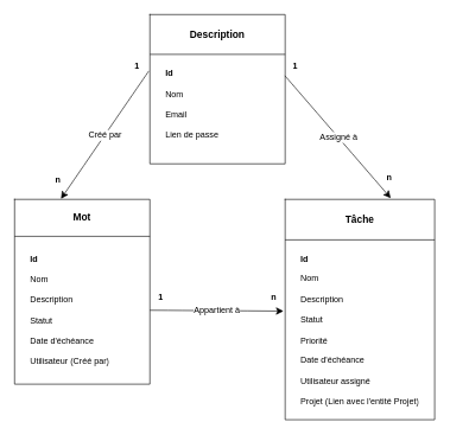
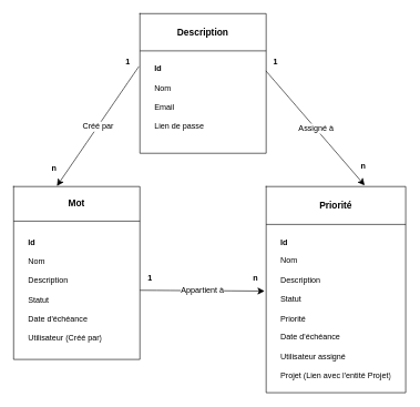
  <mxCell id="0" />
  <mxCell id="1" parent="0" />
  <mxCell id="2" value="" style="shape=table;startSize=0;container=1;collapsible=0;childLayout=tableLayout;align=center;verticalAlign=middle;" vertex="1" parent="1"><mxGeometry x="210" y="20" width="190" height="210" as="geometry" /></mxCell>
  <mxCell id="3" value="" style="shape=tableRow;horizontal=0;startSize=0;swimlaneHead=0;swimlaneBody=0;strokeColor=inherit;top=0;left=0;bottom=0;right=0;collapsible=0;dropTarget=0;fillColor=none;points=[[0,0.5],[1,0.5]];portConstraint=eastwest;" vertex="1" parent="2"><mxGeometry width="190" height="56" as="geometry" /></mxCell>
  <mxCell id="4" value="&lt;b&gt;&lt;font style=&quot;font-size: 14px;&quot;&gt;Description&lt;/font&gt;&lt;/b&gt;" style="shape=partialRectangle;html=1;whiteSpace=wrap;connectable=0;strokeColor=inherit;overflow=hidden;fillColor=none;top=0;left=0;bottom=0;right=0;pointerEvents=1;" vertex="1" parent="3"><mxGeometry width="190" height="56" as="geometry"><mxRectangle width="190" height="56" as="alternateBounds" /></mxGeometry></mxCell>
  <mxCell id="5" value="" style="shape=tableRow;horizontal=0;startSize=0;swimlaneHead=0;swimlaneBody=0;strokeColor=inherit;top=0;left=0;bottom=0;right=0;collapsible=0;dropTarget=0;fillColor=none;points=[[0,0.5],[1,0.5]];portConstraint=eastwest;" vertex="1" parent="2"><mxGeometry y="56" width="190" height="154" as="geometry" /></mxCell>
  <mxCell id="6" value="&lt;b&gt;Id&lt;/b&gt;&lt;div&gt;&lt;br&gt;&lt;div style=&quot;&quot;&gt;Nom&lt;/div&gt;&lt;div style=&quot;&quot;&gt;&lt;br&gt;&lt;/div&gt;&lt;div style=&quot;&quot;&gt;Email&lt;/div&gt;&lt;div style=&quot;&quot;&gt;&lt;br&gt;&lt;/div&gt;&lt;div style=&quot;&quot;&gt;Lien de passe&lt;/div&gt;&lt;div&gt;&lt;br&gt;&lt;/div&gt;&lt;/div&gt;" style="shape=partialRectangle;html=1;whiteSpace=wrap;connectable=0;strokeColor=inherit;overflow=hidden;fillColor=none;top=0;left=0;bottom=0;right=0;pointerEvents=1;align=left;spacingLeft=20;" vertex="1" parent="5"><mxGeometry width="190" height="154" as="geometry"><mxRectangle width="190" height="154" as="alternateBounds" /></mxGeometry></mxCell>
  <mxCell id="7" value="" style="shape=table;startSize=0;container=1;collapsible=0;childLayout=tableLayout;" vertex="1" parent="1"><mxGeometry x="400" y="280" width="210" height="310" as="geometry" /></mxCell>
  <mxCell id="8" value="" style="shape=tableRow;horizontal=0;startSize=0;swimlaneHead=0;swimlaneBody=0;strokeColor=inherit;top=0;left=0;bottom=0;right=0;collapsible=0;dropTarget=0;fillColor=none;points=[[0,0.5],[1,0.5]];portConstraint=eastwest;" vertex="1" parent="7"><mxGeometry width="210" height="57" as="geometry" /></mxCell>
- <mxCell id="9" value="&lt;b&gt;&lt;font style=&quot;font-size: 14px;&quot;&gt;Tâche&lt;/font&gt;&lt;/b&gt;" style="shape=partialRectangle;html=1;whiteSpace=wrap;connectable=0;strokeColor=inherit;overflow=hidden;fillColor=none;top=0;left=0;bottom=0;right=0;pointerEvents=1;" vertex="1" parent="8"><mxGeometry width="210" height="57" as="geometry"><mxRectangle width="210" height="57" as="alternateBounds" /></mxGeometry></mxCell>
+ <mxCell id="9" value="&lt;b&gt;&lt;font style=&quot;font-size: 14px;&quot;&gt;Priorité&lt;/font&gt;&lt;/b&gt;" style="shape=partialRectangle;html=1;whiteSpace=wrap;connectable=0;strokeColor=inherit;overflow=hidden;fillColor=none;top=0;left=0;bottom=0;right=0;pointerEvents=1;" vertex="1" parent="8"><mxGeometry width="210" height="57" as="geometry"><mxRectangle width="210" height="57" as="alternateBounds" /></mxGeometry></mxCell>
  <mxCell id="10" value="" style="shape=tableRow;horizontal=0;startSize=0;swimlaneHead=0;swimlaneBody=0;strokeColor=inherit;top=0;left=0;bottom=0;right=0;collapsible=0;dropTarget=0;fillColor=none;points=[[0,0.5],[1,0.5]];portConstraint=eastwest;" vertex="1" parent="7"><mxGeometry y="57" width="210" height="253" as="geometry" /></mxCell>
  <mxCell id="11" value="&lt;b&gt;Id&lt;/b&gt;&lt;div&gt;&lt;b&gt;&lt;br&gt;&lt;/b&gt;&lt;/div&gt;&lt;div&gt;Nom&lt;/div&gt;&lt;div&gt;&lt;b&gt;&lt;br&gt;&lt;/b&gt;&lt;/div&gt;&lt;div&gt;Description&lt;/div&gt;&lt;div style=&quot;&quot;&gt;&lt;b&gt;&lt;br&gt;&lt;/b&gt;&lt;/div&gt;&lt;div&gt;Statut&lt;/div&gt;&lt;div&gt;&lt;b&gt;&lt;br&gt;&lt;/b&gt;&lt;/div&gt;&lt;div&gt;Priorité&lt;/div&gt;&lt;div&gt;&lt;b&gt;&lt;br&gt;&lt;/b&gt;&lt;/div&gt;&lt;div&gt;Date d'échéance&lt;/div&gt;&lt;div&gt;&lt;b&gt;&lt;br&gt;&lt;/b&gt;&lt;/div&gt;&lt;div&gt;Utilisateur assigné&lt;/div&gt;&lt;div&gt;&lt;b&gt;&lt;br&gt;&lt;/b&gt;&lt;/div&gt;&lt;div&gt;Projet (Lien avec l'entité Projet)&lt;/div&gt;" style="shape=partialRectangle;html=1;whiteSpace=wrap;connectable=0;strokeColor=inherit;overflow=hidden;fillColor=none;top=0;left=0;bottom=0;right=0;pointerEvents=1;align=left;spacingLeft=20;" vertex="1" parent="10"><mxGeometry width="210" height="253" as="geometry"><mxRectangle width="210" height="253" as="alternateBounds" /></mxGeometry></mxCell>
  <mxCell id="12" value="" style="shape=table;startSize=0;container=1;collapsible=0;childLayout=tableLayout;" vertex="1" parent="1"><mxGeometry x="20" y="280" width="190" height="260" as="geometry" /></mxCell>
  <mxCell id="13" value="" style="shape=tableRow;horizontal=0;startSize=0;swimlaneHead=0;swimlaneBody=0;strokeColor=inherit;top=0;left=0;bottom=0;right=0;collapsible=0;dropTarget=0;fillColor=none;points=[[0,0.5],[1,0.5]];portConstraint=eastwest;labelBackgroundColor=#66B2FF;" vertex="1" parent="12"><mxGeometry width="190" height="52" as="geometry" /></mxCell>
  <mxCell id="14" value="&lt;b&gt;&lt;font style=&quot;font-size: 14px;&quot;&gt;Mot&lt;/font&gt;&lt;/b&gt;" style="shape=partialRectangle;html=1;whiteSpace=wrap;connectable=0;strokeColor=inherit;overflow=hidden;fillColor=none;top=0;left=0;bottom=0;right=0;pointerEvents=1;" vertex="1" parent="13"><mxGeometry width="190" height="52" as="geometry"><mxRectangle width="190" height="52" as="alternateBounds" /></mxGeometry></mxCell>
  <mxCell id="15" value="" style="shape=tableRow;horizontal=0;startSize=0;swimlaneHead=0;swimlaneBody=0;strokeColor=inherit;top=0;left=0;bottom=0;right=0;collapsible=0;dropTarget=0;fillColor=none;points=[[0,0.5],[1,0.5]];portConstraint=eastwest;" vertex="1" parent="12"><mxGeometry y="52" width="190" height="208" as="geometry" /></mxCell>
  <mxCell id="16" value="&lt;b&gt;Id&lt;/b&gt;&lt;div&gt;&lt;b&gt;&lt;br&gt;&lt;/b&gt;&lt;/div&gt;&lt;div&gt;Nom&lt;/div&gt;&lt;div&gt;&lt;b&gt;&lt;br&gt;&lt;/b&gt;&lt;/div&gt;&lt;div&gt;Description&lt;/div&gt;&lt;div&gt;&lt;b&gt;&lt;br&gt;&lt;/b&gt;&lt;/div&gt;&lt;div&gt;Statut&lt;/div&gt;&lt;div&gt;&lt;b&gt;&lt;br&gt;&lt;/b&gt;&lt;/div&gt;&lt;div&gt;Date d'échéance&lt;/div&gt;&lt;div&gt;&lt;b&gt;&lt;br&gt;&lt;/b&gt;&lt;/div&gt;&lt;div&gt;Utilisateur (Créé par)&lt;/div&gt;" style="shape=partialRectangle;html=1;whiteSpace=wrap;connectable=0;strokeColor=inherit;overflow=hidden;fillColor=none;top=0;left=0;bottom=0;right=0;pointerEvents=1;align=left;spacingLeft=20;" vertex="1" parent="15"><mxGeometry width="190" height="208" as="geometry"><mxRectangle width="190" height="208" as="alternateBounds" /></mxGeometry></mxCell>
  <mxCell id="17" value="" style="endArrow=classic;html=1;rounded=0;fontSize=12;startSize=8;endSize=8;curved=1;entryX=0.343;entryY=-0.016;entryDx=0;entryDy=0;entryPerimeter=0;exitX=-0.008;exitY=0.152;exitDx=0;exitDy=0;exitPerimeter=0;" edge="1" parent="1" source="5" target="13"><mxGeometry relative="1" as="geometry"><mxPoint x="100" y="229" as="sourcePoint" /><mxPoint x="260" y="229" as="targetPoint" /></mxGeometry></mxCell>
  <mxCell id="18" value="Créé par" style="edgeLabel;resizable=0;html=1;fontSize=12;;align=center;verticalAlign=middle;" connectable="0" vertex="1" parent="17"><mxGeometry relative="1" as="geometry" /></mxCell>
  <mxCell id="19" value="&lt;b&gt;1&lt;/b&gt;" style="edgeLabel;resizable=0;html=1;fontSize=12;;align=left;verticalAlign=bottom;" connectable="0" vertex="1" parent="17"><mxGeometry x="-1" relative="1" as="geometry"><mxPoint x="-21" y="2" as="offset" /></mxGeometry></mxCell>
  <mxCell id="20" value="&lt;b&gt;n&lt;/b&gt;" style="edgeLabel;resizable=0;html=1;fontSize=12;;align=right;verticalAlign=bottom;" connectable="0" vertex="1" parent="17"><mxGeometry x="1" relative="1" as="geometry"><mxPoint y="-19" as="offset" /></mxGeometry></mxCell>
  <mxCell id="21" value="" style="endArrow=classic;html=1;rounded=0;fontSize=12;startSize=8;endSize=8;curved=1;entryX=-0.011;entryY=0.396;entryDx=0;entryDy=0;entryPerimeter=0;exitX=1;exitY=0.5;exitDx=0;exitDy=0;" edge="1" parent="1" source="15" target="10"><mxGeometry relative="1" as="geometry"><mxPoint x="325" y="380" as="sourcePoint" /><mxPoint x="202" y="560" as="targetPoint" /></mxGeometry></mxCell>
  <mxCell id="22" value="Appartient à" style="edgeLabel;resizable=0;html=1;fontSize=12;;align=center;verticalAlign=middle;" connectable="0" vertex="1" parent="21"><mxGeometry relative="1" as="geometry" /></mxCell>
  <mxCell id="23" value="&lt;b&gt;1&lt;/b&gt;" style="edgeLabel;resizable=0;html=1;fontSize=12;;align=left;verticalAlign=bottom;" connectable="0" vertex="1" parent="21"><mxGeometry x="-1" relative="1" as="geometry"><mxPoint x="10" y="-10" as="offset" /></mxGeometry></mxCell>
  <mxCell id="24" value="&lt;b&gt;n&lt;/b&gt;" style="edgeLabel;resizable=0;html=1;fontSize=12;;align=right;verticalAlign=bottom;" connectable="0" vertex="1" parent="21"><mxGeometry x="1" relative="1" as="geometry"><mxPoint x="-10" y="-11" as="offset" /></mxGeometry></mxCell>
  <mxCell id="25" value="" style="endArrow=classic;html=1;rounded=0;fontSize=12;startSize=8;endSize=8;curved=1;entryX=0.706;entryY=-0.031;entryDx=0;entryDy=0;entryPerimeter=0;exitX=0.998;exitY=0.195;exitDx=0;exitDy=0;exitPerimeter=0;" edge="1" parent="1" source="5" target="8"><mxGeometry relative="1" as="geometry"><mxPoint x="380" y="124.41" as="sourcePoint" /><mxPoint x="568" y="125.41" as="targetPoint" /></mxGeometry></mxCell>
  <mxCell id="26" value="Assigné à" style="edgeLabel;resizable=0;html=1;fontSize=12;;align=center;verticalAlign=middle;" connectable="0" vertex="1" parent="25"><mxGeometry relative="1" as="geometry" /></mxCell>
  <mxCell id="27" value="&lt;b&gt;1&lt;/b&gt;" style="edgeLabel;resizable=0;html=1;fontSize=12;;align=left;verticalAlign=bottom;" connectable="0" vertex="1" parent="25"><mxGeometry x="-1" relative="1" as="geometry"><mxPoint x="9" y="-5" as="offset" /></mxGeometry></mxCell>
  <mxCell id="28" value="&lt;b&gt;n&lt;/b&gt;" style="edgeLabel;resizable=0;html=1;fontSize=12;;align=right;verticalAlign=bottom;" connectable="0" vertex="1" parent="25"><mxGeometry x="1" relative="1" as="geometry"><mxPoint x="2" y="-21" as="offset" /></mxGeometry></mxCell>
